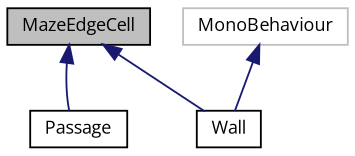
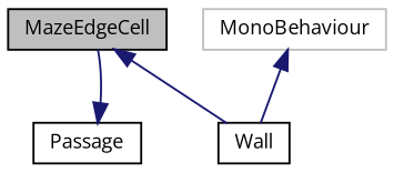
  digraph {
    fontname="Open Sans"
    node [color=black fillcolor=white fontname="Open Sans" fontsize=10 shape=record style=filled]
    edge [color=midnightblue dir=back fontname="Open Sans" fontsize=10 labelfontname=Helvetica labelfontsize=10 style=solid]
    n1 [fillcolor=grey75 fontcolor=black height=0.2 label=MazeEdgeCell width=0.4]
    n2 [height=0.2 label=Passage width=0.4]
    n3 [height=0.2 label=Wall width=0.4]
    n4 [color=grey75 height=0.2 label=MonoBehaviour width=0.4]
-   n1 -> n2
+   n2 -> n1
    n1 -> n3
    n4 -> n3
  }
